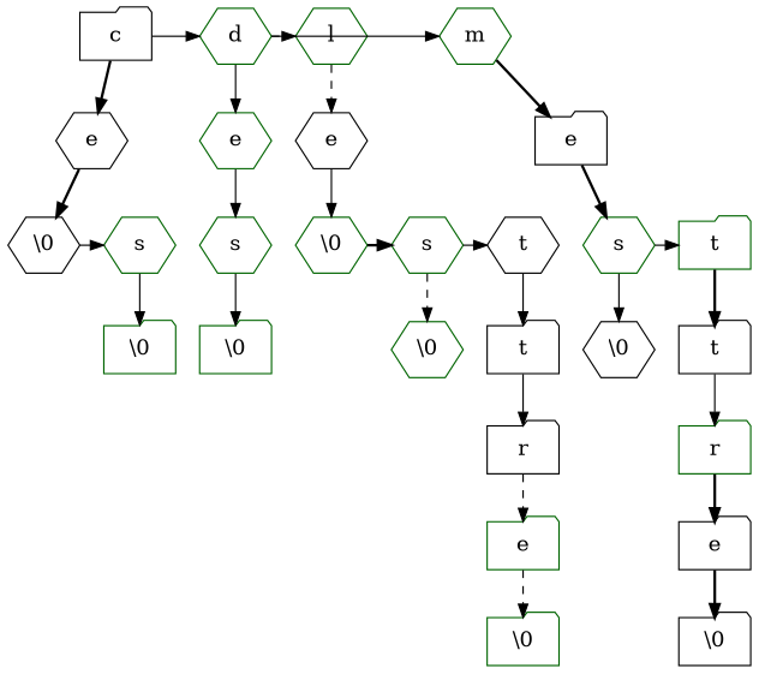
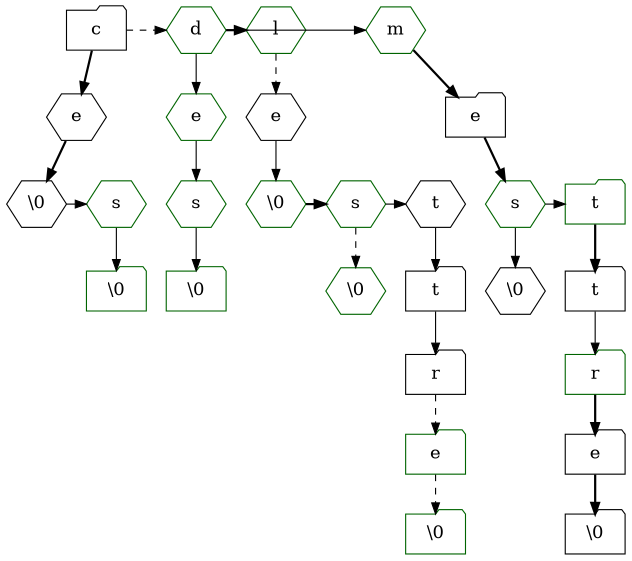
  digraph {
    splines=line
    node [color=darkgreen fontsize=16 shape=hexagon splines=ortho]
    edge [style=solid]
    n1 [color=black height=.5 label="\\0"]
    n2 [height=.5 label=s]
    n3 [color=black height=.5 label=c shape=folder]
    n4 [height=.5 label=d]
    n5 [height=.5 label=l]
    n6 [height=.5 label="\\0"]
    n7 [height=.5 label=s]
    n8 [color=black height=.5 label=t]
    n9 [height=.5 label=m]
    n10 [height=.5 label=s]
    n11 [height=.5 label=t shape=folder]
    n12 [height=.5 label="\\0" shape=folder]
    n13 [color=black height=.5 label=e]
    n14 [height=.5 label=e]
    n15 [color=black height=.5 label=e]
    n16 [height=.5 label="\\0"]
    n17 [color=black height=.5 label=t shape=folder]
    n18 [color=black height=.5 label=e shape=folder]
    n19 [color=black height=.5 label="\\0"]
    n20 [color=black height=.5 label=t shape=folder]
    n21 [height=.5 label=s]
    n22 [height=.5 label="\\0" shape=folder]
    n23 [color=black height=.5 label=r shape=folder]
    n24 [height=.5 label=e shape=folder]
    n25 [height=.5 label="\\0" shape=folder]
    n26 [height=.5 label=r shape=folder]
    n27 [color=black height=.5 label=e shape=folder]
    n28 [color=black height=.5 label="\\0" shape=folder]
    subgraph sub_1 {
      rank=same
      n1
      n2
    }
    subgraph sub_2 {
      rank=same
      n3
      n4
    }
    subgraph sub_3 {
      rank=same
      n4
      n5
    }
    subgraph sub_4 {
      rank=same
      n6
      n7
    }
    subgraph sub_5 {
      rank=same
      n7
      n8
    }
    subgraph sub_6 {
      rank=same
      n5
      n9
    }
    subgraph sub_7 {
      rank=same
      n10
      n11
    }
    n1 -> n2 [rankdir=LR]
    n2 -> n12
-   n3 -> n4 [rankdir=LR]
+   n3 -> n4 [rankdir=LR style=dashed]
    n3 -> n13 [style=bold]
-   n4 -> n5 [rankdir=LR style=dashed]
+   n4 -> n5 [rankdir=LR style=bold]
    n4 -> n9 [rankdir=LR]
    n4 -> n14
    n5 -> n15 [style=dashed]
    n6 -> n7 [rankdir=LR style=bold]
    n7 -> n8 [rankdir=LR]
    n7 -> n16 [style=dashed]
    n8 -> n17
    n9 -> n18 [style=bold]
    n10 -> n11 [rankdir=LR]
    n10 -> n19
    n11 -> n20 [style=bold]
    n13 -> n1 [style=bold]
    n14 -> n21
    n15 -> n6
    n17 -> n23
    n18 -> n10 [style=bold]
    n20 -> n26
    n21 -> n22
    n23 -> n24 [style=dashed]
    n24 -> n25 [style=dashed]
    n26 -> n27 [style=bold]
    n27 -> n28 [style=bold]
  }
